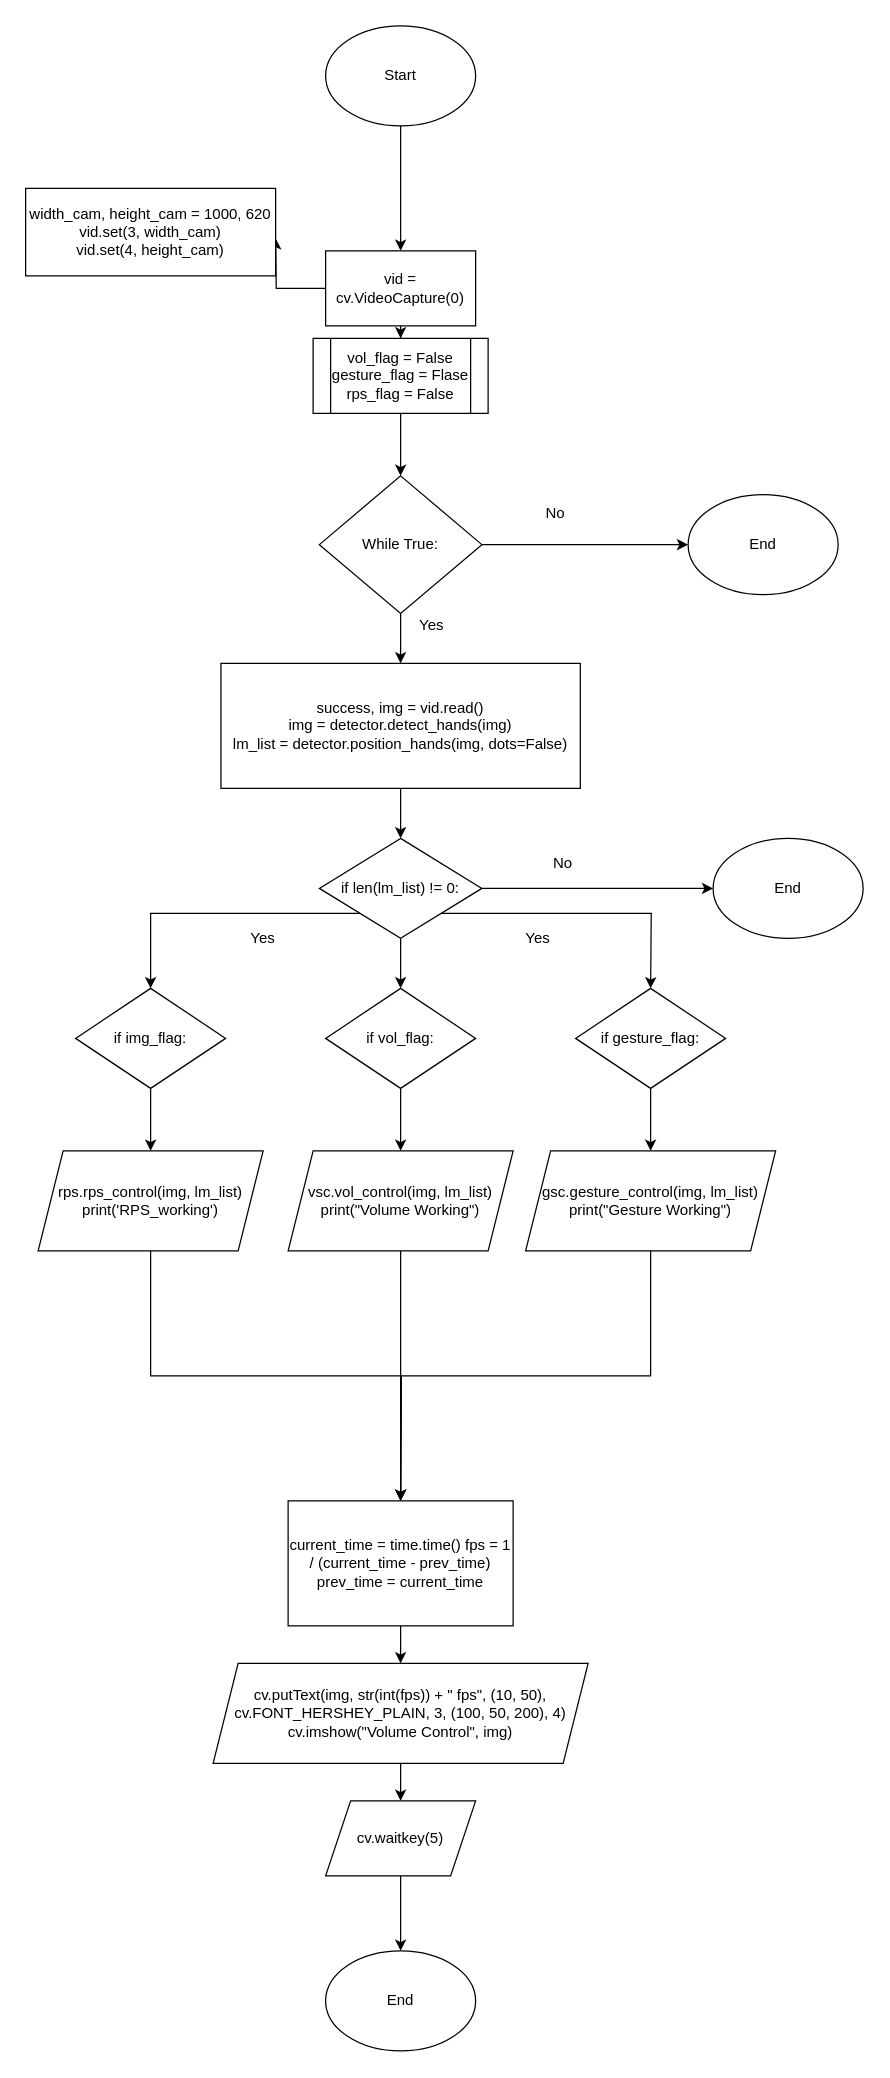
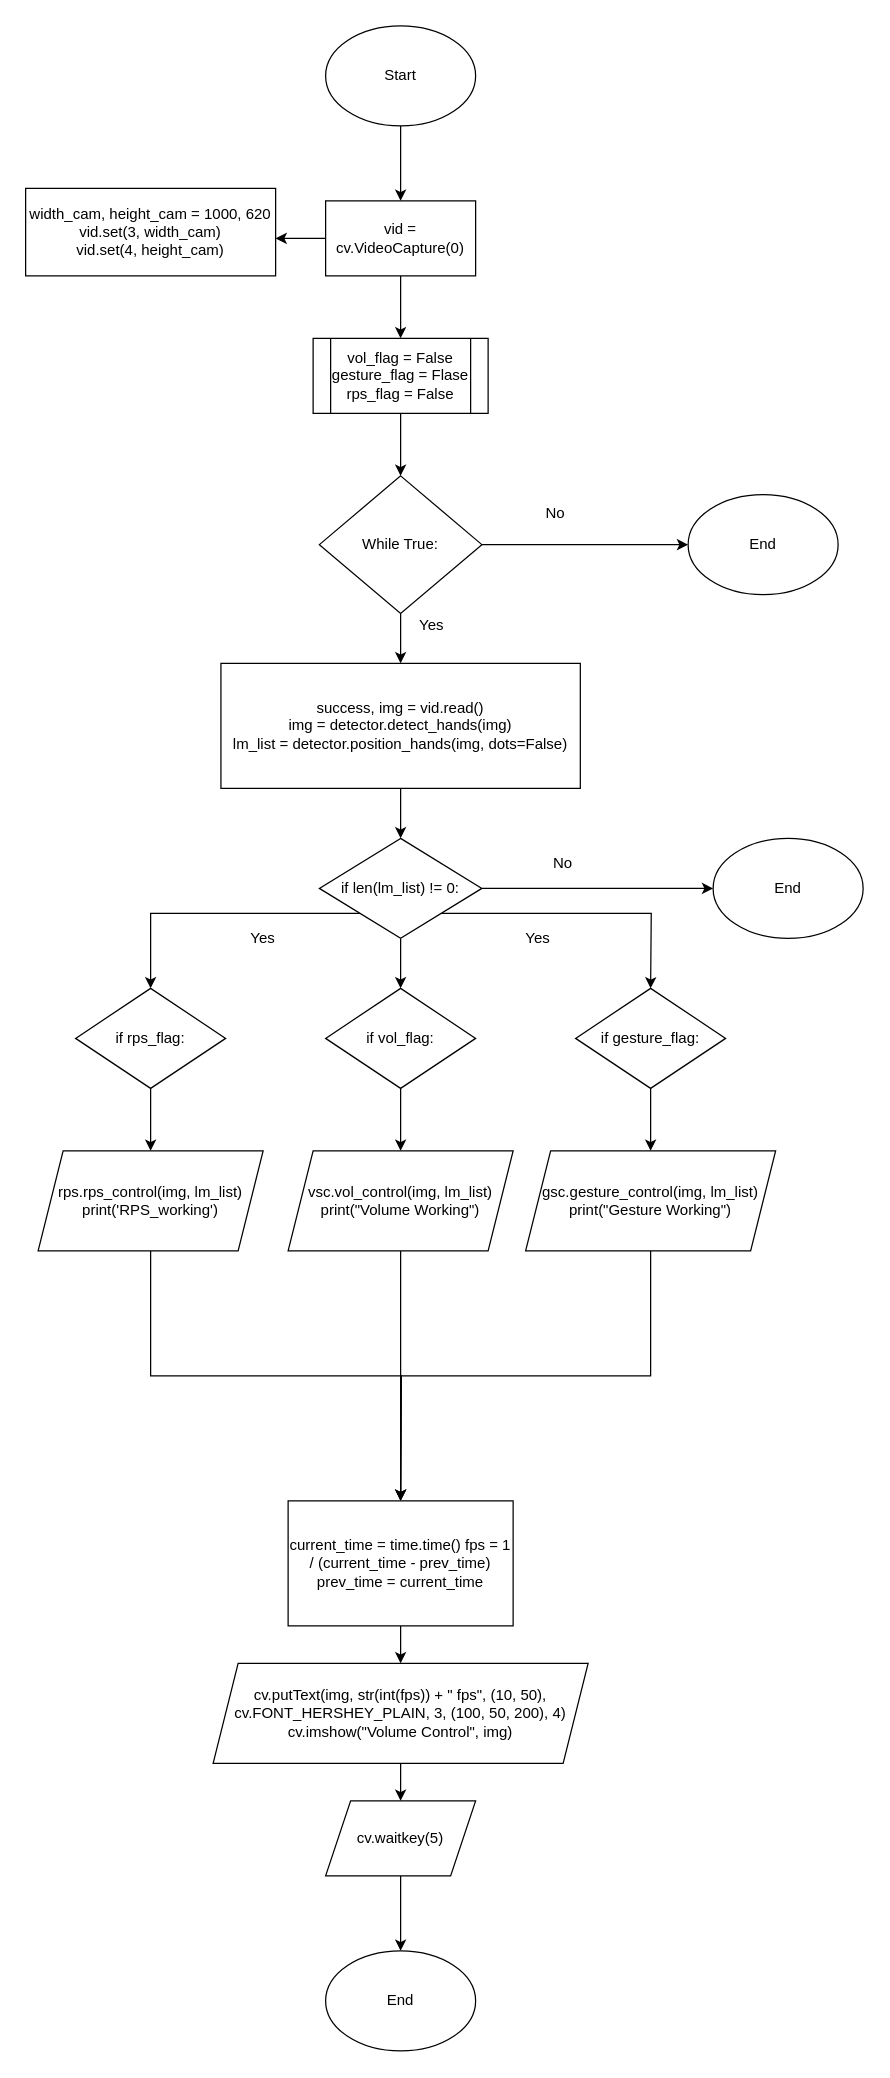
  <mxCell id="0" />
  <mxCell id="1" parent="0" />
  <mxCell id="2" style="edgeStyle=orthogonalEdgeStyle;rounded=0;orthogonalLoop=1;jettySize=auto;html=1;entryX=0.5;entryY=0;entryDx=0;entryDy=0;" edge="1" parent="1" source="3" target="6"><mxGeometry relative="1" as="geometry"><mxPoint x="320" y="200" as="targetPoint" /><Array as="points" /></mxGeometry></mxCell>
  <mxCell id="3" value="Start" style="ellipse;whiteSpace=wrap;html=1;" vertex="1" parent="1"><mxGeometry x="260" y="20" width="120" height="80" as="geometry" /></mxCell>
  <mxCell id="4" style="edgeStyle=orthogonalEdgeStyle;rounded=0;orthogonalLoop=1;jettySize=auto;html=1;" edge="1" parent="1" source="6"><mxGeometry relative="1" as="geometry"><mxPoint x="220" y="190" as="targetPoint" /></mxGeometry></mxCell>
  <mxCell id="5" style="edgeStyle=orthogonalEdgeStyle;rounded=0;orthogonalLoop=1;jettySize=auto;html=1;entryX=0.5;entryY=0;entryDx=0;entryDy=0;" edge="1" parent="1" source="6" target="9"><mxGeometry relative="1" as="geometry" /></mxCell>
- <mxCell id="6" value="vid = cv.VideoCapture(0)" style="rounded=0;whiteSpace=wrap;html=1;" vertex="1" parent="1"><mxGeometry x="260" y="200" width="120" height="60" as="geometry" /></mxCell>
+ <mxCell id="6" value="vid = cv.VideoCapture(0)" style="rounded=0;whiteSpace=wrap;html=1;" vertex="1" parent="1"><mxGeometry x="260" y="160" width="120" height="60" as="geometry" /></mxCell>
  <mxCell id="7" value="width_cam, height_cam = 1000, 620 vid.set(3, width_cam) &lt;br&gt;vid.set(4, height_cam)" style="rounded=0;whiteSpace=wrap;html=1;" vertex="1" parent="1"><mxGeometry x="20" y="150" width="200" height="70" as="geometry" /></mxCell>
  <mxCell id="8" style="edgeStyle=orthogonalEdgeStyle;rounded=0;orthogonalLoop=1;jettySize=auto;html=1;" edge="1" parent="1" source="9"><mxGeometry relative="1" as="geometry"><mxPoint x="320" y="380" as="targetPoint" /></mxGeometry></mxCell>
  <mxCell id="9" value="vol_flag = False&lt;br&gt;gesture_flag = Flase&lt;br&gt;rps_flag = False" style="shape=process;whiteSpace=wrap;html=1;backgroundOutline=1;" vertex="1" parent="1"><mxGeometry x="250" y="270" width="140" height="60" as="geometry" /></mxCell>
  <mxCell id="10" style="edgeStyle=orthogonalEdgeStyle;rounded=0;orthogonalLoop=1;jettySize=auto;html=1;" edge="1" parent="1" source="12"><mxGeometry relative="1" as="geometry"><mxPoint x="320" y="530" as="targetPoint" /></mxGeometry></mxCell>
  <mxCell id="11" style="edgeStyle=orthogonalEdgeStyle;rounded=0;orthogonalLoop=1;jettySize=auto;html=1;" edge="1" parent="1" source="12"><mxGeometry relative="1" as="geometry"><mxPoint x="550" y="435" as="targetPoint" /></mxGeometry></mxCell>
  <mxCell id="12" value="While True:" style="rhombus;whiteSpace=wrap;html=1;" vertex="1" parent="1"><mxGeometry x="255" y="380" width="130" height="110" as="geometry" /></mxCell>
  <mxCell id="13" style="edgeStyle=orthogonalEdgeStyle;rounded=0;orthogonalLoop=1;jettySize=auto;html=1;exitX=0.5;exitY=1;exitDx=0;exitDy=0;entryX=0.5;entryY=0;entryDx=0;entryDy=0;" edge="1" parent="1" source="14" target="20"><mxGeometry relative="1" as="geometry" /></mxCell>
  <mxCell id="14" value="success, img = vid.read() &lt;br&gt;img = detector.detect_hands(img) &lt;br&gt;lm_list = detector.position_hands(img, dots=False)" style="rounded=0;whiteSpace=wrap;html=1;" vertex="1" parent="1"><mxGeometry x="176.25" y="530" width="287.5" height="100" as="geometry" /></mxCell>
  <mxCell id="15" value="Yes" style="text;html=1;strokeColor=none;fillColor=none;align=center;verticalAlign=middle;whiteSpace=wrap;rounded=0;" vertex="1" parent="1"><mxGeometry x="325" y="490" width="40" height="20" as="geometry" /></mxCell>
  <mxCell id="16" style="edgeStyle=orthogonalEdgeStyle;rounded=0;orthogonalLoop=1;jettySize=auto;html=1;exitX=0.5;exitY=1;exitDx=0;exitDy=0;entryX=0.5;entryY=0;entryDx=0;entryDy=0;" edge="1" parent="1" source="20" target="22"><mxGeometry relative="1" as="geometry"><mxPoint x="320" y="780" as="targetPoint" /></mxGeometry></mxCell>
  <mxCell id="17" style="edgeStyle=orthogonalEdgeStyle;rounded=0;orthogonalLoop=1;jettySize=auto;html=1;exitX=0;exitY=1;exitDx=0;exitDy=0;entryX=0.5;entryY=0;entryDx=0;entryDy=0;" edge="1" parent="1" source="20"><mxGeometry relative="1" as="geometry"><mxPoint x="120" y="790" as="targetPoint" /><Array as="points"><mxPoint x="120" y="730" /></Array></mxGeometry></mxCell>
  <mxCell id="18" style="edgeStyle=orthogonalEdgeStyle;rounded=0;orthogonalLoop=1;jettySize=auto;html=1;exitX=1;exitY=1;exitDx=0;exitDy=0;" edge="1" parent="1" source="20"><mxGeometry relative="1" as="geometry"><mxPoint x="520" y="790" as="targetPoint" /></mxGeometry></mxCell>
  <mxCell id="19" style="edgeStyle=orthogonalEdgeStyle;rounded=0;orthogonalLoop=1;jettySize=auto;html=1;" edge="1" parent="1" source="20"><mxGeometry relative="1" as="geometry"><mxPoint x="570" y="710" as="targetPoint" /></mxGeometry></mxCell>
  <mxCell id="20" value="if&amp;nbsp;len(lm_list) != 0:" style="rhombus;whiteSpace=wrap;html=1;" vertex="1" parent="1"><mxGeometry x="255" y="670" width="130" height="80" as="geometry" /></mxCell>
  <mxCell id="21" style="edgeStyle=orthogonalEdgeStyle;rounded=0;orthogonalLoop=1;jettySize=auto;html=1;exitX=0.5;exitY=1;exitDx=0;exitDy=0;entryX=0.5;entryY=0;entryDx=0;entryDy=0;" edge="1" parent="1" source="22" target="30"><mxGeometry relative="1" as="geometry" /></mxCell>
  <mxCell id="22" value="if vol_flag:" style="rhombus;whiteSpace=wrap;html=1;" vertex="1" parent="1"><mxGeometry x="260" y="790" width="120" height="80" as="geometry" /></mxCell>
  <mxCell id="23" style="edgeStyle=orthogonalEdgeStyle;rounded=0;orthogonalLoop=1;jettySize=auto;html=1;entryX=0.5;entryY=0;entryDx=0;entryDy=0;" edge="1" parent="1" source="24" target="28"><mxGeometry relative="1" as="geometry" /></mxCell>
- <mxCell id="24" value="if img_flag:" style="rhombus;whiteSpace=wrap;html=1;" vertex="1" parent="1"><mxGeometry x="60" y="790" width="120" height="80" as="geometry" /></mxCell>
+ <mxCell id="24" value="if rps_flag:" style="rhombus;whiteSpace=wrap;html=1;" vertex="1" parent="1"><mxGeometry x="60" y="790" width="120" height="80" as="geometry" /></mxCell>
  <mxCell id="25" style="edgeStyle=orthogonalEdgeStyle;rounded=0;orthogonalLoop=1;jettySize=auto;html=1;exitX=0.5;exitY=1;exitDx=0;exitDy=0;entryX=0.5;entryY=0;entryDx=0;entryDy=0;" edge="1" parent="1" source="26" target="32"><mxGeometry relative="1" as="geometry" /></mxCell>
  <mxCell id="26" value="if gesture_flag:" style="rhombus;whiteSpace=wrap;html=1;" vertex="1" parent="1"><mxGeometry x="460" y="790" width="120" height="80" as="geometry" /></mxCell>
  <mxCell id="27" style="edgeStyle=orthogonalEdgeStyle;rounded=0;orthogonalLoop=1;jettySize=auto;html=1;exitX=0.5;exitY=1;exitDx=0;exitDy=0;" edge="1" parent="1" source="28"><mxGeometry relative="1" as="geometry"><mxPoint x="320" y="1200" as="targetPoint" /></mxGeometry></mxCell>
  <mxCell id="28" value="rps.rps_control(img, lm_list) print('RPS_working')" style="shape=parallelogram;perimeter=parallelogramPerimeter;whiteSpace=wrap;html=1;fixedSize=1;" vertex="1" parent="1"><mxGeometry x="30" y="920" width="180" height="80" as="geometry" /></mxCell>
  <mxCell id="29" style="edgeStyle=orthogonalEdgeStyle;rounded=0;orthogonalLoop=1;jettySize=auto;html=1;exitX=0.5;exitY=1;exitDx=0;exitDy=0;" edge="1" parent="1" source="30"><mxGeometry relative="1" as="geometry"><mxPoint x="320" y="1200" as="targetPoint" /></mxGeometry></mxCell>
  <mxCell id="30" value="vsc.vol_control(img, lm_list) print(&quot;Volume Working&quot;)" style="shape=parallelogram;perimeter=parallelogramPerimeter;whiteSpace=wrap;html=1;fixedSize=1;" vertex="1" parent="1"><mxGeometry x="230" y="920" width="180" height="80" as="geometry" /></mxCell>
  <mxCell id="31" style="edgeStyle=orthogonalEdgeStyle;rounded=0;orthogonalLoop=1;jettySize=auto;html=1;exitX=0.5;exitY=1;exitDx=0;exitDy=0;" edge="1" parent="1" source="32"><mxGeometry relative="1" as="geometry"><mxPoint x="320" y="1200" as="targetPoint" /></mxGeometry></mxCell>
  <mxCell id="32" value="gsc.gesture_control(img, lm_list) print(&quot;Gesture Working&quot;)" style="shape=parallelogram;perimeter=parallelogramPerimeter;whiteSpace=wrap;html=1;fixedSize=1;" vertex="1" parent="1"><mxGeometry x="420" y="920" width="200" height="80" as="geometry" /></mxCell>
  <mxCell id="33" style="edgeStyle=orthogonalEdgeStyle;rounded=0;orthogonalLoop=1;jettySize=auto;html=1;entryX=0.5;entryY=0;entryDx=0;entryDy=0;" edge="1" parent="1" source="34" target="36"><mxGeometry relative="1" as="geometry" /></mxCell>
  <mxCell id="34" value="current_time = time.time() fps = 1 / (current_time - prev_time) prev_time = current_time" style="rounded=0;whiteSpace=wrap;html=1;" vertex="1" parent="1"><mxGeometry x="230" y="1200" width="180" height="100" as="geometry" /></mxCell>
  <mxCell id="35" style="edgeStyle=orthogonalEdgeStyle;rounded=0;orthogonalLoop=1;jettySize=auto;html=1;entryX=0.5;entryY=0;entryDx=0;entryDy=0;" edge="1" parent="1" source="36" target="38"><mxGeometry relative="1" as="geometry" /></mxCell>
  <mxCell id="36" value="cv.putText(img, str(int(fps)) + &quot; fps&quot;, (10, 50), cv.FONT_HERSHEY_PLAIN, 3, (100, 50, 200), 4) cv.imshow(&quot;Volume Control&quot;, img)" style="shape=parallelogram;perimeter=parallelogramPerimeter;whiteSpace=wrap;html=1;fixedSize=1;" vertex="1" parent="1"><mxGeometry x="170" y="1330" width="300" height="80" as="geometry" /></mxCell>
  <mxCell id="37" style="edgeStyle=orthogonalEdgeStyle;rounded=0;orthogonalLoop=1;jettySize=auto;html=1;entryX=0.5;entryY=0;entryDx=0;entryDy=0;" edge="1" parent="1" source="38" target="39"><mxGeometry relative="1" as="geometry" /></mxCell>
  <mxCell id="38" value="cv.waitkey(5)" style="shape=parallelogram;perimeter=parallelogramPerimeter;whiteSpace=wrap;html=1;fixedSize=1;" vertex="1" parent="1"><mxGeometry x="260" y="1440" width="120" height="60" as="geometry" /></mxCell>
  <mxCell id="39" value="End" style="ellipse;whiteSpace=wrap;html=1;" vertex="1" parent="1"><mxGeometry x="260" y="1560" width="120" height="80" as="geometry" /></mxCell>
  <mxCell id="40" value="No" style="text;html=1;strokeColor=none;fillColor=none;align=center;verticalAlign=middle;whiteSpace=wrap;rounded=0;" vertex="1" parent="1"><mxGeometry x="423.75" y="400" width="40" height="20" as="geometry" /></mxCell>
  <mxCell id="41" value="End" style="ellipse;whiteSpace=wrap;html=1;" vertex="1" parent="1"><mxGeometry x="550" y="395" width="120" height="80" as="geometry" /></mxCell>
  <mxCell id="42" value="No" style="text;html=1;strokeColor=none;fillColor=none;align=center;verticalAlign=middle;whiteSpace=wrap;rounded=0;" vertex="1" parent="1"><mxGeometry x="430" y="680" width="40" height="20" as="geometry" /></mxCell>
  <mxCell id="43" value="End" style="ellipse;whiteSpace=wrap;html=1;" vertex="1" parent="1"><mxGeometry x="570" y="670" width="120" height="80" as="geometry" /></mxCell>
  <mxCell id="44" value="Yes" style="text;html=1;strokeColor=none;fillColor=none;align=center;verticalAlign=middle;whiteSpace=wrap;rounded=0;" vertex="1" parent="1"><mxGeometry x="190" y="740" width="40" height="20" as="geometry" /></mxCell>
  <mxCell id="45" value="Yes" style="text;html=1;strokeColor=none;fillColor=none;align=center;verticalAlign=middle;whiteSpace=wrap;rounded=0;" vertex="1" parent="1"><mxGeometry x="410" y="740" width="40" height="20" as="geometry" /></mxCell>
